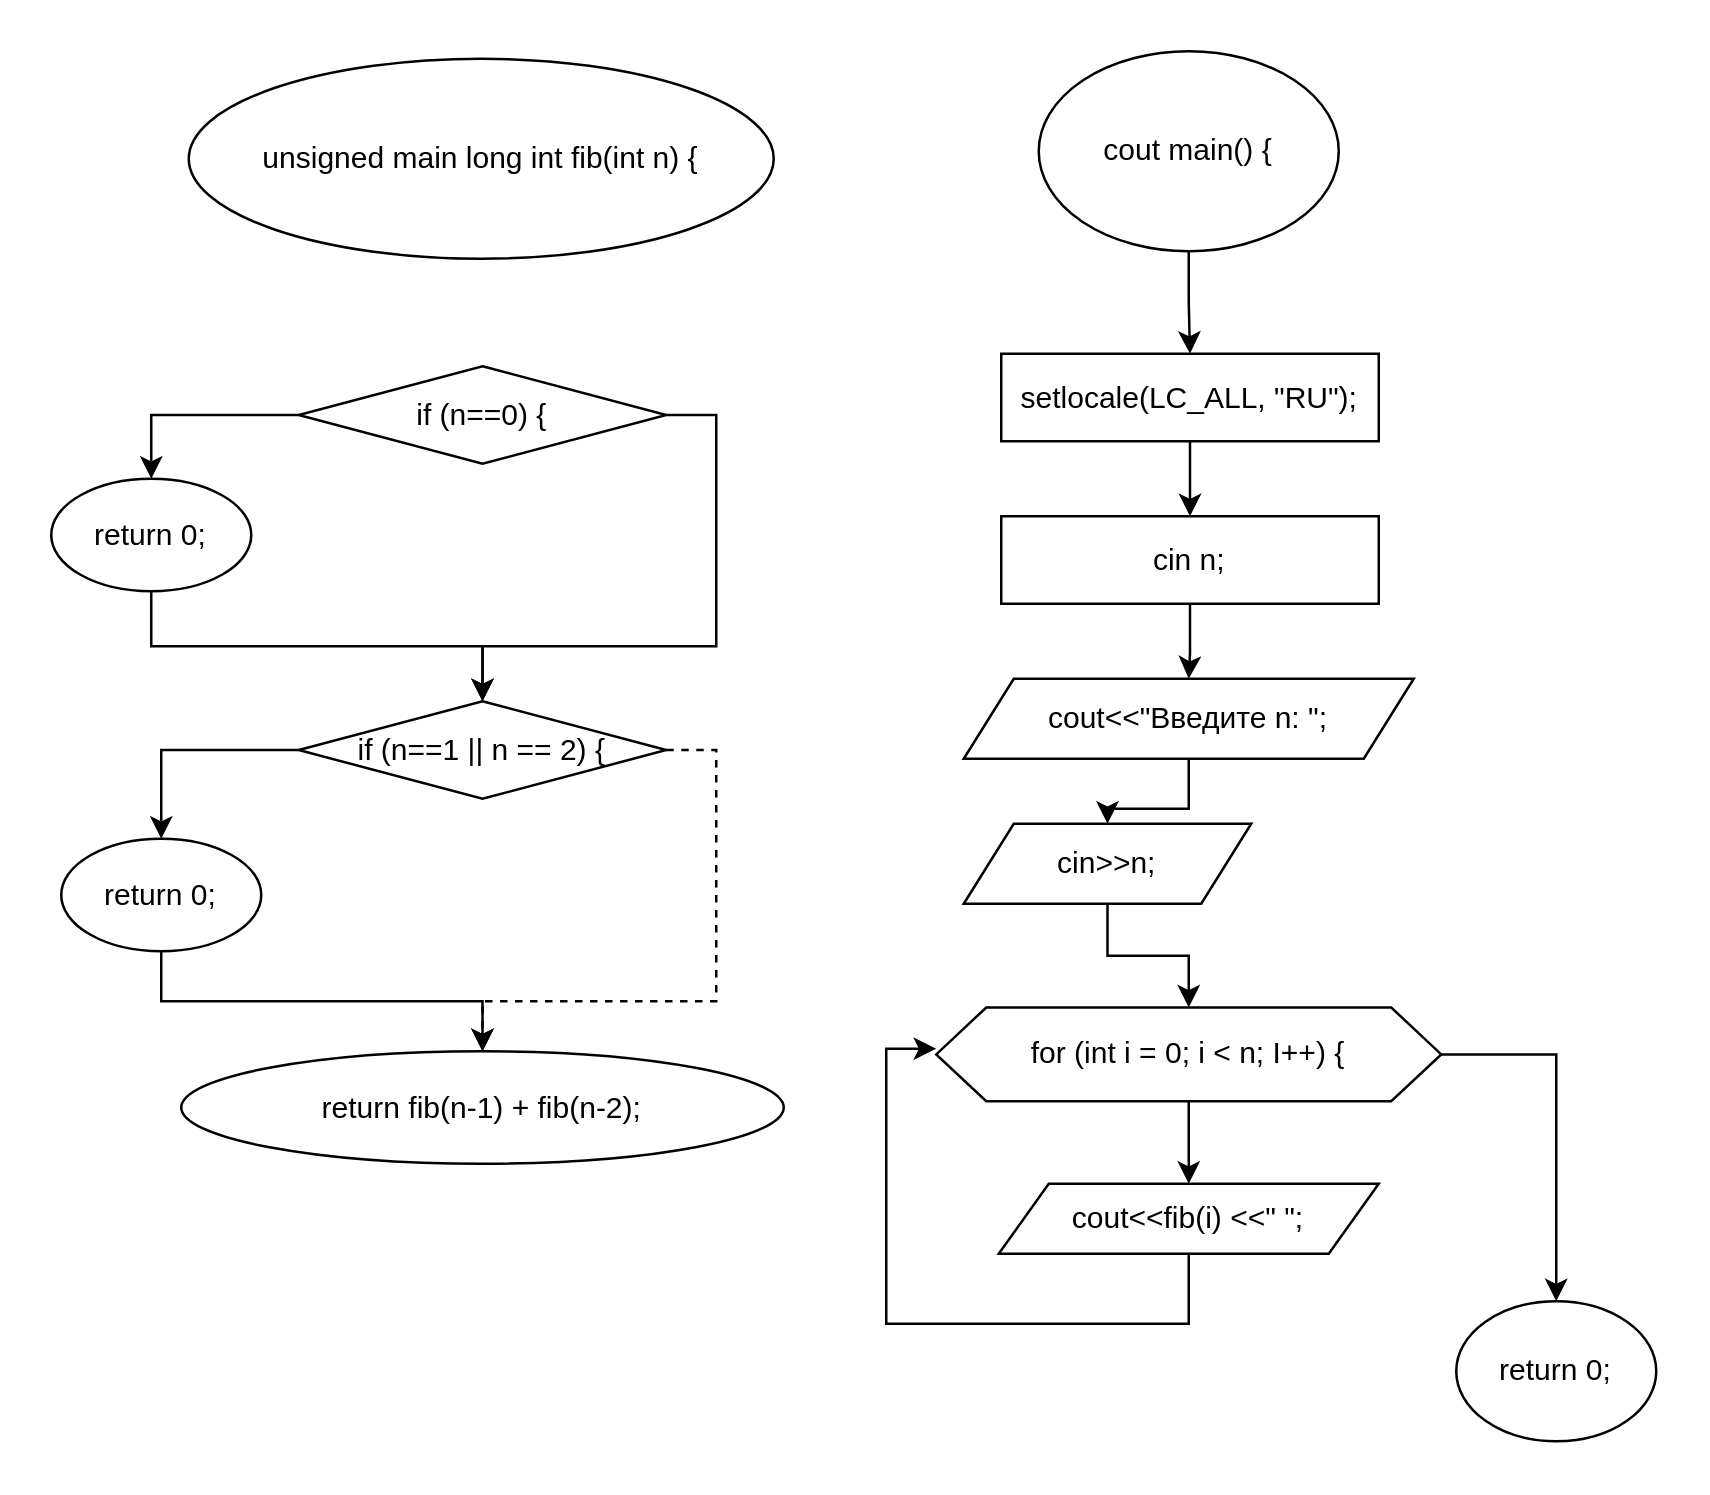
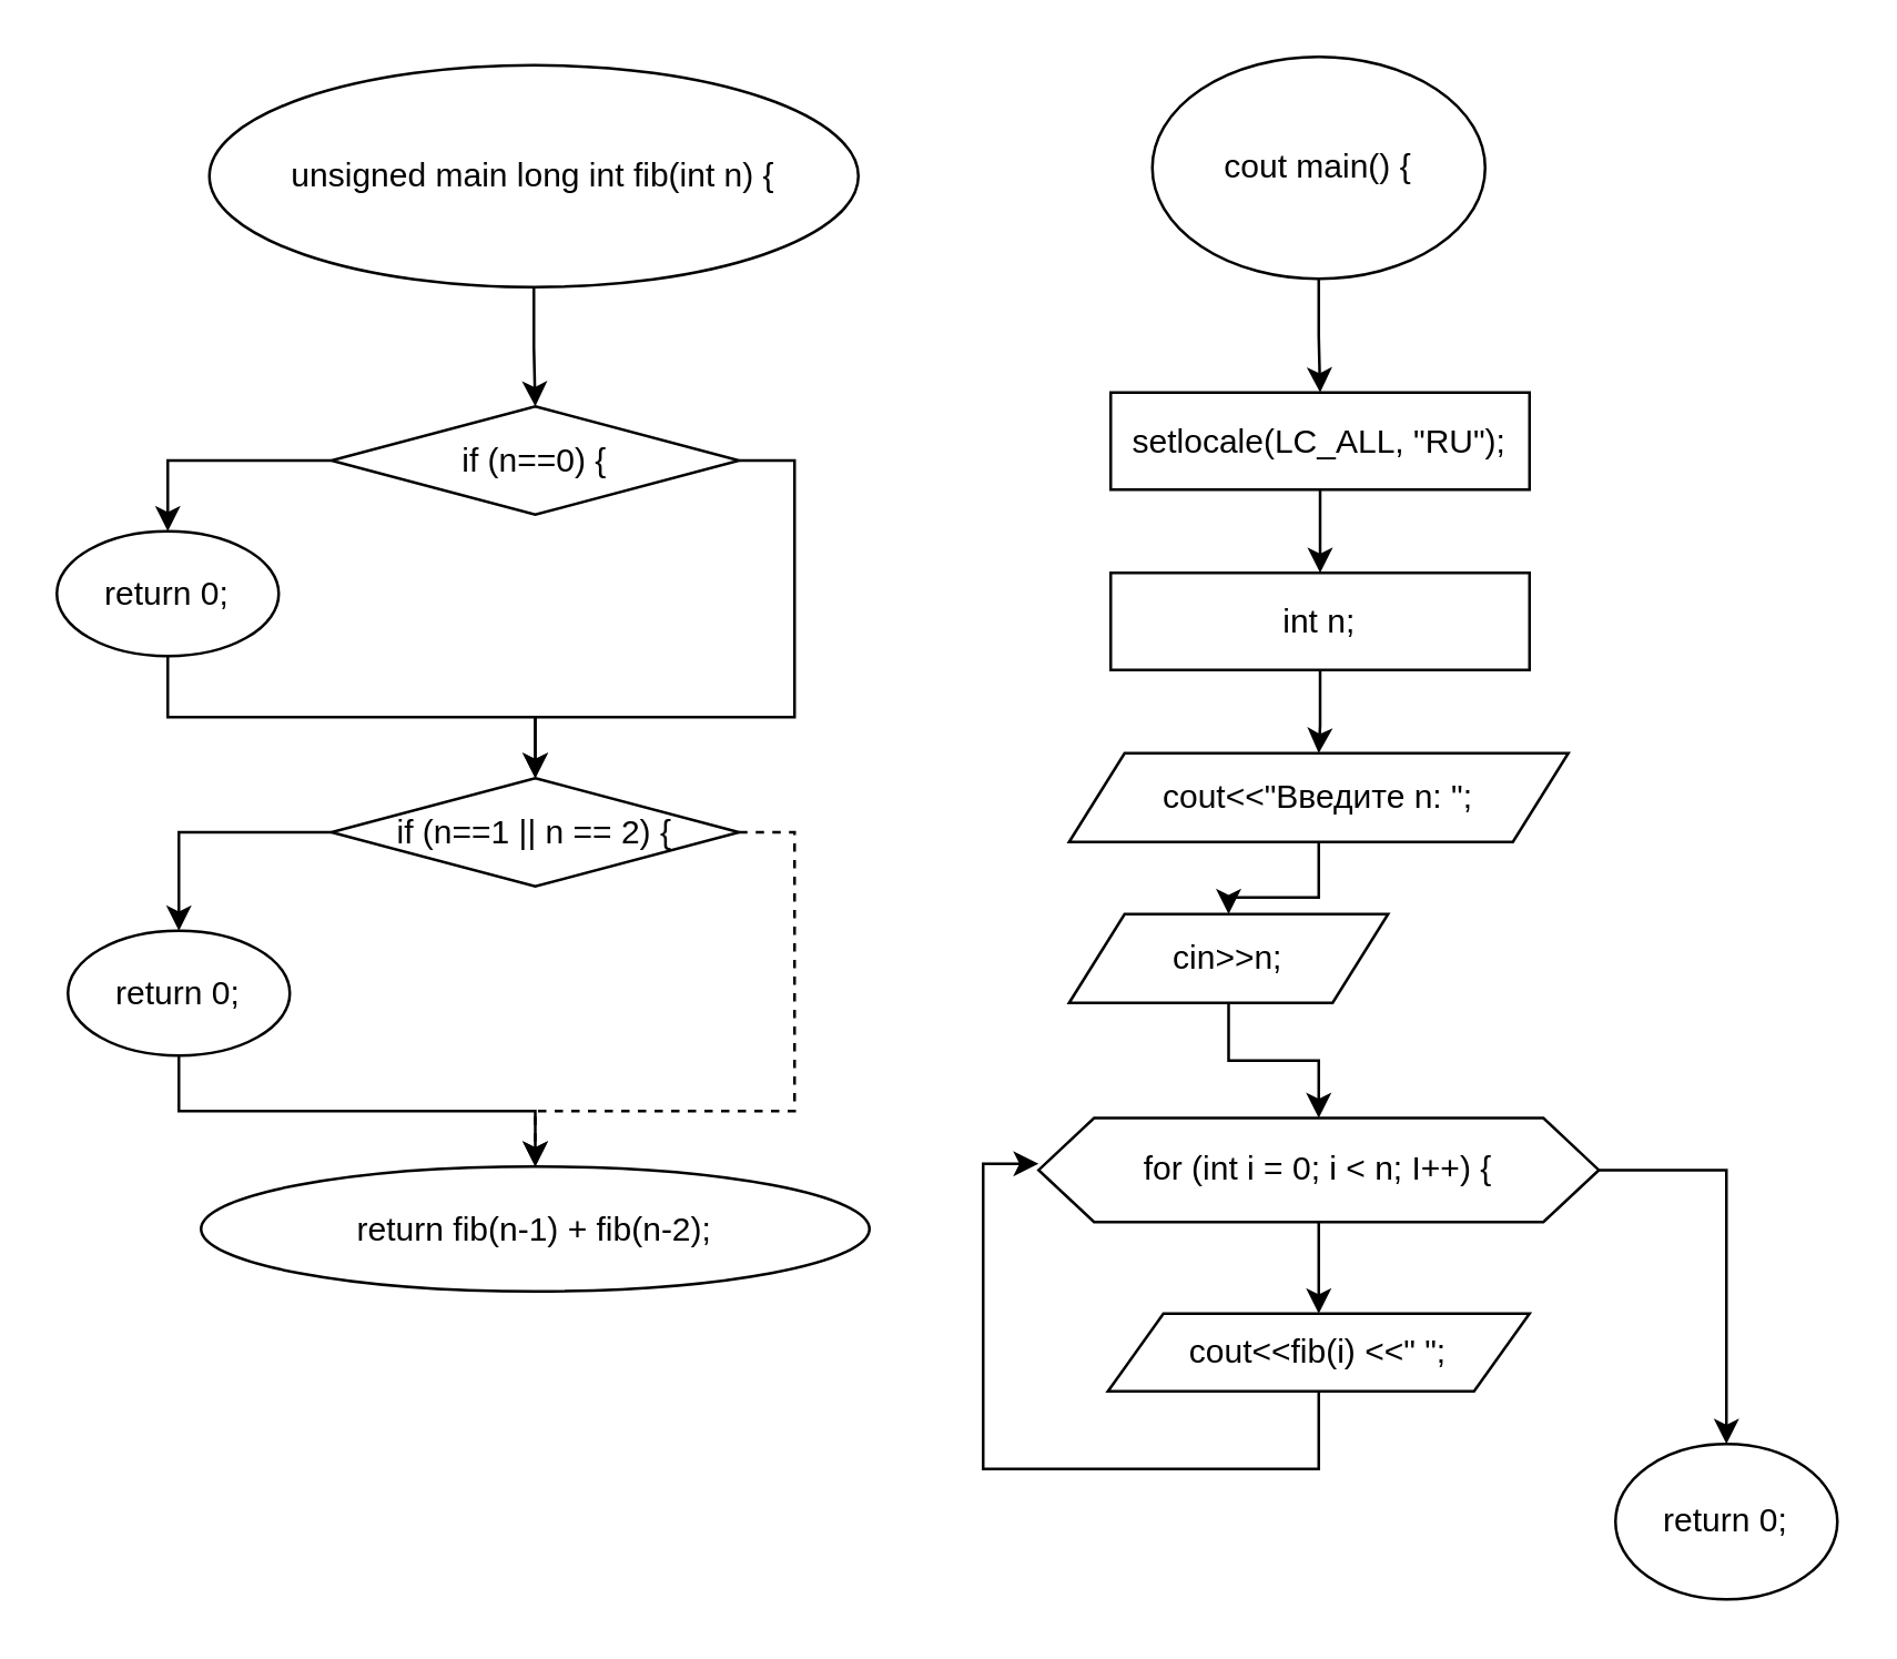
  <mxCell id="0" />
  <mxCell id="1" parent="0" />
+ <mxCell id="2" value="" style="edgeStyle=orthogonalEdgeStyle;rounded=0;orthogonalLoop=1;jettySize=auto;html=1;" edge="1" parent="1" source="3" target="6"><mxGeometry relative="1" as="geometry" /></mxCell>
  <mxCell id="3" value="unsigned main long int fib(int n) {" style="ellipse;whiteSpace=wrap;html=1;" vertex="1" parent="1"><mxGeometry x="75" y="23" width="234" height="80" as="geometry" /></mxCell>
  <mxCell id="4" value="" style="edgeStyle=orthogonalEdgeStyle;rounded=0;orthogonalLoop=1;jettySize=auto;html=1;" edge="1" parent="1" source="6" target="8"><mxGeometry relative="1" as="geometry" /></mxCell>
  <mxCell id="5" style="edgeStyle=orthogonalEdgeStyle;rounded=0;orthogonalLoop=1;jettySize=auto;html=1;exitX=1;exitY=0.5;exitDx=0;exitDy=0;entryX=0.5;entryY=0;entryDx=0;entryDy=0;" edge="1" parent="1" source="6" target="11"><mxGeometry relative="1" as="geometry"><Array as="points"><mxPoint x="286" y="166" /><mxPoint x="286" y="258" /><mxPoint x="193" y="258" /></Array></mxGeometry></mxCell>
  <mxCell id="6" value="if (n==0) {" style="rhombus;whiteSpace=wrap;html=1;" vertex="1" parent="1"><mxGeometry x="119" y="146" width="147" height="39" as="geometry" /></mxCell>
  <mxCell id="7" style="edgeStyle=orthogonalEdgeStyle;rounded=0;orthogonalLoop=1;jettySize=auto;html=1;exitX=0.5;exitY=1;exitDx=0;exitDy=0;entryX=0.5;entryY=0;entryDx=0;entryDy=0;" edge="1" parent="1" source="8" target="11"><mxGeometry relative="1" as="geometry" /></mxCell>
  <mxCell id="8" value="return 0;" style="ellipse;whiteSpace=wrap;html=1;" vertex="1" parent="1"><mxGeometry x="20" y="191" width="80" height="45" as="geometry" /></mxCell>
  <mxCell id="9" value="" style="edgeStyle=orthogonalEdgeStyle;rounded=0;orthogonalLoop=1;jettySize=auto;html=1;" edge="1" parent="1" source="11" target="13"><mxGeometry relative="1" as="geometry" /></mxCell>
  <mxCell id="10" style="edgeStyle=orthogonalEdgeStyle;rounded=0;orthogonalLoop=1;jettySize=auto;html=1;exitX=1;exitY=0.5;exitDx=0;exitDy=0;entryX=0.5;entryY=0;entryDx=0;entryDy=0;dashed=1;" edge="1" parent="1" source="11" target="14"><mxGeometry relative="1" as="geometry"><Array as="points"><mxPoint x="286" y="299" /><mxPoint x="286" y="400" /><mxPoint x="192" y="400" /></Array></mxGeometry></mxCell>
  <mxCell id="11" value="if (n==1 || n == 2) {" style="rhombus;whiteSpace=wrap;html=1;" vertex="1" parent="1"><mxGeometry x="119" y="280" width="147" height="39" as="geometry" /></mxCell>
  <mxCell id="12" style="edgeStyle=orthogonalEdgeStyle;rounded=0;orthogonalLoop=1;jettySize=auto;html=1;exitX=0.5;exitY=1;exitDx=0;exitDy=0;entryX=0.5;entryY=0;entryDx=0;entryDy=0;" edge="1" parent="1" source="13" target="14"><mxGeometry relative="1" as="geometry" /></mxCell>
  <mxCell id="13" value="return 0;" style="ellipse;whiteSpace=wrap;html=1;" vertex="1" parent="1"><mxGeometry x="24" y="335" width="80" height="45" as="geometry" /></mxCell>
  <mxCell id="14" value="return fib(n-1) + fib(n-2);" style="ellipse;whiteSpace=wrap;html=1;" vertex="1" parent="1"><mxGeometry x="72" y="420" width="241" height="45" as="geometry" /></mxCell>
  <mxCell id="15" value="" style="edgeStyle=orthogonalEdgeStyle;rounded=0;orthogonalLoop=1;jettySize=auto;html=1;" edge="1" parent="1" source="16" target="18"><mxGeometry relative="1" as="geometry" /></mxCell>
  <mxCell id="16" value="cout main() {" style="ellipse;whiteSpace=wrap;html=1;" vertex="1" parent="1"><mxGeometry x="415" y="20" width="120" height="80" as="geometry" /></mxCell>
  <mxCell id="17" value="" style="edgeStyle=orthogonalEdgeStyle;rounded=0;orthogonalLoop=1;jettySize=auto;html=1;" edge="1" parent="1" source="18" target="20"><mxGeometry relative="1" as="geometry" /></mxCell>
  <mxCell id="18" value="setlocale(LC_ALL, &quot;RU&quot;);" style="whiteSpace=wrap;html=1;" vertex="1" parent="1"><mxGeometry x="400" y="141" width="151" height="35" as="geometry" /></mxCell>
  <mxCell id="19" value="" style="edgeStyle=orthogonalEdgeStyle;rounded=0;orthogonalLoop=1;jettySize=auto;html=1;" edge="1" parent="1" source="20" target="22"><mxGeometry relative="1" as="geometry" /></mxCell>
- <mxCell id="20" value="cin n;" style="whiteSpace=wrap;html=1;" vertex="1" parent="1"><mxGeometry x="400" y="206" width="151" height="35" as="geometry" /></mxCell>
+ <mxCell id="20" value="int n;" style="whiteSpace=wrap;html=1;" vertex="1" parent="1"><mxGeometry x="400" y="206" width="151" height="35" as="geometry" /></mxCell>
  <mxCell id="21" value="" style="edgeStyle=orthogonalEdgeStyle;rounded=0;orthogonalLoop=1;jettySize=auto;html=1;" edge="1" parent="1" source="22" target="24"><mxGeometry relative="1" as="geometry" /></mxCell>
  <mxCell id="22" value="cout&amp;lt;&amp;lt;&quot;Введите n: &quot;;" style="shape=parallelogram;perimeter=parallelogramPerimeter;whiteSpace=wrap;html=1;fixedSize=1;" vertex="1" parent="1"><mxGeometry x="385" y="271" width="180" height="32" as="geometry" /></mxCell>
  <mxCell id="23" value="" style="edgeStyle=orthogonalEdgeStyle;rounded=0;orthogonalLoop=1;jettySize=auto;html=1;" edge="1" parent="1" source="24" target="27"><mxGeometry relative="1" as="geometry" /></mxCell>
  <mxCell id="24" value="cin&amp;gt;&amp;gt;n;" style="shape=parallelogram;perimeter=parallelogramPerimeter;whiteSpace=wrap;html=1;fixedSize=1;" vertex="1" parent="1"><mxGeometry x="385" y="329" width="115" height="32" as="geometry" /></mxCell>
  <mxCell id="25" value="" style="edgeStyle=orthogonalEdgeStyle;rounded=0;orthogonalLoop=1;jettySize=auto;html=1;" edge="1" parent="1" source="27" target="28"><mxGeometry relative="1" as="geometry" /></mxCell>
  <mxCell id="26" value="" style="edgeStyle=orthogonalEdgeStyle;rounded=0;orthogonalLoop=1;jettySize=auto;html=1;" edge="1" parent="1" source="27" target="30"><mxGeometry relative="1" as="geometry" /></mxCell>
  <mxCell id="27" value="for (int i = 0; i &amp;lt; n; I++) {" style="shape=hexagon;perimeter=hexagonPerimeter2;whiteSpace=wrap;html=1;fixedSize=1;" vertex="1" parent="1"><mxGeometry x="374" y="402.5" width="202" height="37.5" as="geometry" /></mxCell>
  <mxCell id="28" value="cout&amp;lt;&amp;lt;fib(i) &amp;lt;&amp;lt;&quot; &quot;;" style="shape=parallelogram;perimeter=parallelogramPerimeter;whiteSpace=wrap;html=1;fixedSize=1;" vertex="1" parent="1"><mxGeometry x="399" y="473" width="152" height="28" as="geometry" /></mxCell>
  <mxCell id="29" style="edgeStyle=orthogonalEdgeStyle;rounded=0;orthogonalLoop=1;jettySize=auto;html=1;entryX=0;entryY=0.44;entryDx=0;entryDy=0;entryPerimeter=0;" edge="1" parent="1" source="28" target="27"><mxGeometry relative="1" as="geometry"><Array as="points"><mxPoint x="475" y="529" /><mxPoint x="354" y="529" /><mxPoint x="354" y="419" /></Array></mxGeometry></mxCell>
  <mxCell id="30" value="return 0;" style="ellipse;whiteSpace=wrap;html=1;" vertex="1" parent="1"><mxGeometry x="582" y="520" width="80" height="56" as="geometry" /></mxCell>
